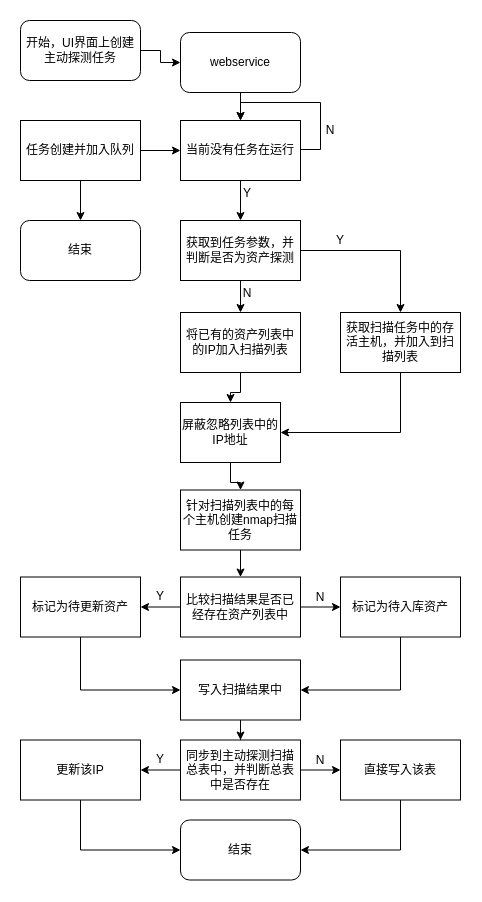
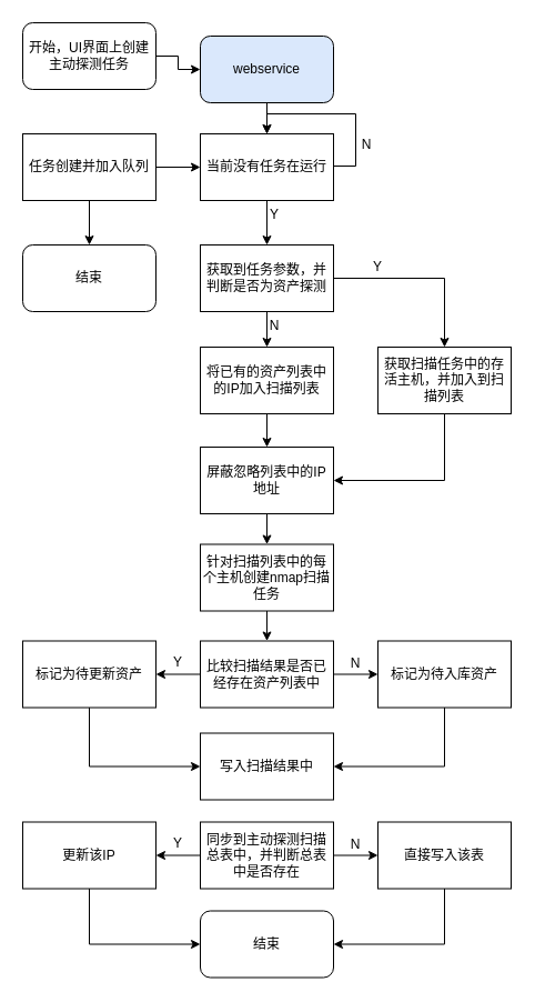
  <mxCell id="0" />
  <mxCell id="1" parent="0" />
  <mxCell id="2" value="" style="edgeStyle=orthogonalEdgeStyle;rounded=0;html=1;jettySize=auto;orthogonalLoop=1;" parent="1" source="3" target="9" edge="1"><mxGeometry relative="1" as="geometry"><mxPoint x="80" y="140" as="targetPoint" /></mxGeometry></mxCell>
  <mxCell id="3" value="开始，UI界面上创建主动探测任务" style="rounded=1;whiteSpace=wrap;html=1;" parent="1" vertex="1"><mxGeometry x="20" y="20" width="120" height="60" as="geometry" /></mxCell>
  <mxCell id="4" style="edgeStyle=orthogonalEdgeStyle;rounded=0;html=1;exitX=0.5;exitY=1;exitDx=0;exitDy=0;entryX=0.5;entryY=0;entryDx=0;entryDy=0;jettySize=auto;orthogonalLoop=1;" parent="1" source="6" target="7" edge="1"><mxGeometry relative="1" as="geometry" /></mxCell>
  <mxCell id="5" style="edgeStyle=orthogonalEdgeStyle;rounded=0;html=1;exitX=1;exitY=0.5;exitDx=0;exitDy=0;entryX=0;entryY=0.5;entryDx=0;entryDy=0;jettySize=auto;orthogonalLoop=1;" parent="1" source="6" target="11" edge="1"><mxGeometry relative="1" as="geometry" /></mxCell>
  <mxCell id="6" value="任务创建并加入队列" style="rounded=0;whiteSpace=wrap;html=1;" parent="1" vertex="1"><mxGeometry x="20" y="120" width="120" height="60" as="geometry" /></mxCell>
  <mxCell id="7" value="结束" style="rounded=1;whiteSpace=wrap;html=1;" parent="1" vertex="1"><mxGeometry x="20" y="220" width="120" height="60" as="geometry" /></mxCell>
  <mxCell id="8" style="edgeStyle=orthogonalEdgeStyle;rounded=0;html=1;exitX=0.5;exitY=1;exitDx=0;exitDy=0;entryX=0.5;entryY=0;entryDx=0;entryDy=0;jettySize=auto;orthogonalLoop=1;" parent="1" source="9" target="11" edge="1"><mxGeometry relative="1" as="geometry" /></mxCell>
- <mxCell id="9" value="webservice" style="rounded=1;whiteSpace=wrap;html=1;" parent="1" vertex="1"><mxGeometry x="180" y="32" width="120" height="60" as="geometry" /></mxCell>
+ <mxCell id="9" value="webservice" style="rounded=1;whiteSpace=wrap;html=1;fillColor=#dae8fc;" parent="1" vertex="1"><mxGeometry x="180" y="32" width="120" height="60" as="geometry" /></mxCell>
  <mxCell id="10" value="" style="edgeStyle=orthogonalEdgeStyle;rounded=0;html=1;jettySize=auto;orthogonalLoop=1;" parent="1" source="11" target="14" edge="1"><mxGeometry relative="1" as="geometry" /></mxCell>
  <mxCell id="11" value="当前没有任务在运行" style="rounded=0;whiteSpace=wrap;html=1;" parent="1" vertex="1"><mxGeometry x="180" y="120" width="120" height="60" as="geometry" /></mxCell>
  <mxCell id="12" value="" style="edgeStyle=orthogonalEdgeStyle;rounded=0;html=1;jettySize=auto;orthogonalLoop=1;" parent="1" source="14" target="16" edge="1"><mxGeometry relative="1" as="geometry" /></mxCell>
  <mxCell id="13" style="edgeStyle=orthogonalEdgeStyle;rounded=0;html=1;exitX=1;exitY=0.5;exitDx=0;exitDy=0;entryX=0.5;entryY=0;entryDx=0;entryDy=0;jettySize=auto;orthogonalLoop=1;" parent="1" source="14" target="36" edge="1"><mxGeometry relative="1" as="geometry" /></mxCell>
  <mxCell id="14" value="获取到任务参数，并判断是否为资产探测" style="rounded=0;whiteSpace=wrap;html=1;" parent="1" vertex="1"><mxGeometry x="180" y="220" width="120" height="60" as="geometry" /></mxCell>
  <mxCell id="15" value="" style="edgeStyle=orthogonalEdgeStyle;rounded=0;html=1;jettySize=auto;orthogonalLoop=1;" parent="1" source="16" target="18" edge="1"><mxGeometry relative="1" as="geometry" /></mxCell>
  <mxCell id="16" value="将已有的资产列表中的IP加入扫描列表" style="rounded=0;whiteSpace=wrap;html=1;" parent="1" vertex="1"><mxGeometry x="180" y="312" width="120" height="60" as="geometry" /></mxCell>
  <mxCell id="17" value="" style="edgeStyle=orthogonalEdgeStyle;rounded=0;html=1;jettySize=auto;orthogonalLoop=1;" parent="1" source="18" target="20" edge="1"><mxGeometry relative="1" as="geometry" /></mxCell>
- <mxCell id="18" value="屏蔽忽略列表中的IP地址" style="rounded=0;whiteSpace=wrap;html=1;" parent="1" vertex="1"><mxGeometry x="180" y="402" width="100" height="60" as="geometry" /></mxCell>
+ <mxCell id="18" value="屏蔽忽略列表中的IP地址" style="rounded=0;whiteSpace=wrap;html=1;" parent="1" vertex="1"><mxGeometry x="180" y="402" width="120" height="60" as="geometry" /></mxCell>
  <mxCell id="19" style="edgeStyle=orthogonalEdgeStyle;rounded=0;html=1;exitX=0.5;exitY=1;exitDx=0;exitDy=0;entryX=0.5;entryY=0;entryDx=0;entryDy=0;jettySize=auto;orthogonalLoop=1;" parent="1" source="20" target="23" edge="1"><mxGeometry relative="1" as="geometry" /></mxCell>
  <mxCell id="20" value="针对扫描列表中的每个主机创建nmap扫描任务" style="rounded=0;whiteSpace=wrap;html=1;" parent="1" vertex="1"><mxGeometry x="180" y="489.5" width="120" height="60" as="geometry" /></mxCell>
  <mxCell id="21" value="" style="edgeStyle=orthogonalEdgeStyle;rounded=0;html=1;jettySize=auto;orthogonalLoop=1;" parent="1" source="23" target="25" edge="1"><mxGeometry relative="1" as="geometry" /></mxCell>
  <mxCell id="22" style="edgeStyle=orthogonalEdgeStyle;rounded=0;html=1;exitX=1;exitY=0.5;exitDx=0;exitDy=0;entryX=0;entryY=0.5;entryDx=0;entryDy=0;jettySize=auto;orthogonalLoop=1;" parent="1" source="23" target="38" edge="1"><mxGeometry relative="1" as="geometry" /></mxCell>
  <mxCell id="23" value="比较扫描结果是否已经存在资产列表中" style="rounded=0;whiteSpace=wrap;html=1;" parent="1" vertex="1"><mxGeometry x="180" y="576.5" width="120" height="60" as="geometry" /></mxCell>
  <mxCell id="24" style="edgeStyle=orthogonalEdgeStyle;rounded=0;html=1;exitX=0.5;exitY=1;exitDx=0;exitDy=0;entryX=0;entryY=0.5;entryDx=0;entryDy=0;jettySize=auto;orthogonalLoop=1;" parent="1" source="25" target="27" edge="1"><mxGeometry relative="1" as="geometry" /></mxCell>
  <mxCell id="25" value="标记为待更新资产" style="rounded=0;whiteSpace=wrap;html=1;" parent="1" vertex="1"><mxGeometry x="20" y="576.5" width="120" height="60" as="geometry" /></mxCell>
- <mxCell id="26" value="" style="edgeStyle=orthogonalEdgeStyle;rounded=0;html=1;jettySize=auto;orthogonalLoop=1;" parent="1" source="27" target="30" edge="1"><mxGeometry relative="1" as="geometry" /></mxCell>
  <mxCell id="27" value="写入扫描结果中" style="rounded=0;whiteSpace=wrap;html=1;" parent="1" vertex="1"><mxGeometry x="180" y="659.5" width="120" height="60" as="geometry" /></mxCell>
  <mxCell id="28" value="" style="edgeStyle=orthogonalEdgeStyle;rounded=0;html=1;jettySize=auto;orthogonalLoop=1;" parent="1" source="30" target="34" edge="1"><mxGeometry relative="1" as="geometry" /></mxCell>
  <mxCell id="29" value="" style="edgeStyle=orthogonalEdgeStyle;rounded=0;html=1;jettySize=auto;orthogonalLoop=1;" parent="1" source="30" target="32" edge="1"><mxGeometry relative="1" as="geometry" /></mxCell>
  <mxCell id="30" value="同步到主动探测扫描总表中，并判断总表中是否存在" style="rounded=0;whiteSpace=wrap;html=1;" parent="1" vertex="1"><mxGeometry x="180" y="739.5" width="120" height="60" as="geometry" /></mxCell>
  <mxCell id="31" style="edgeStyle=orthogonalEdgeStyle;rounded=0;html=1;exitX=0.5;exitY=1;exitDx=0;exitDy=0;entryX=1;entryY=0.5;entryDx=0;entryDy=0;jettySize=auto;orthogonalLoop=1;" parent="1" source="32" target="39" edge="1"><mxGeometry relative="1" as="geometry" /></mxCell>
  <mxCell id="32" value="直接写入该表" style="rounded=0;whiteSpace=wrap;html=1;" parent="1" vertex="1"><mxGeometry x="340" y="739.5" width="120" height="60" as="geometry" /></mxCell>
  <mxCell id="33" style="edgeStyle=orthogonalEdgeStyle;rounded=0;html=1;exitX=0.5;exitY=1;exitDx=0;exitDy=0;entryX=0;entryY=0.5;entryDx=0;entryDy=0;jettySize=auto;orthogonalLoop=1;" parent="1" source="34" target="39" edge="1"><mxGeometry relative="1" as="geometry" /></mxCell>
  <mxCell id="34" value="更新该IP" style="rounded=0;whiteSpace=wrap;html=1;" parent="1" vertex="1"><mxGeometry x="20" y="739.5" width="120" height="60" as="geometry" /></mxCell>
  <mxCell id="35" style="edgeStyle=orthogonalEdgeStyle;rounded=0;html=1;exitX=0.5;exitY=1;exitDx=0;exitDy=0;entryX=1;entryY=0.5;entryDx=0;entryDy=0;jettySize=auto;orthogonalLoop=1;" parent="1" source="36" target="18" edge="1"><mxGeometry relative="1" as="geometry" /></mxCell>
  <mxCell id="36" value="获取扫描任务中的存活主机，并加入到扫描列表" style="rounded=0;whiteSpace=wrap;html=1;" parent="1" vertex="1"><mxGeometry x="340" y="312" width="120" height="60" as="geometry" /></mxCell>
  <mxCell id="37" style="edgeStyle=orthogonalEdgeStyle;rounded=0;html=1;exitX=0.5;exitY=1;exitDx=0;exitDy=0;entryX=1;entryY=0.5;entryDx=0;entryDy=0;jettySize=auto;orthogonalLoop=1;" parent="1" source="38" target="27" edge="1"><mxGeometry relative="1" as="geometry" /></mxCell>
  <mxCell id="38" value="标记为待入库资产" style="rounded=0;whiteSpace=wrap;html=1;" parent="1" vertex="1"><mxGeometry x="340" y="576.5" width="120" height="60" as="geometry" /></mxCell>
  <mxCell id="39" value="结束" style="rounded=1;whiteSpace=wrap;html=1;" parent="1" vertex="1"><mxGeometry x="180" y="819.5" width="120" height="60" as="geometry" /></mxCell>
  <mxCell id="40" style="edgeStyle=orthogonalEdgeStyle;rounded=0;html=1;exitX=1;exitY=0.5;exitDx=0;exitDy=0;entryX=0.5;entryY=0;entryDx=0;entryDy=0;jettySize=auto;orthogonalLoop=1;" parent="1" source="11" target="11" edge="1"><mxGeometry relative="1" as="geometry"><Array as="points"><mxPoint x="320" y="149" /><mxPoint x="320" y="102" /><mxPoint x="240" y="102" /></Array></mxGeometry></mxCell>
  <mxCell id="41" value="Y" style="text;html=1;strokeColor=none;fillColor=none;align=center;verticalAlign=middle;whiteSpace=wrap;rounded=0;" parent="1" vertex="1"><mxGeometry x="226.5" y="183" width="40" height="20" as="geometry" /></mxCell>
  <mxCell id="42" value="N" style="text;html=1;strokeColor=none;fillColor=none;align=center;verticalAlign=middle;whiteSpace=wrap;rounded=0;" parent="1" vertex="1"><mxGeometry x="310" y="120" width="40" height="20" as="geometry" /></mxCell>
  <mxCell id="43" value="Y" style="text;html=1;strokeColor=none;fillColor=none;align=center;verticalAlign=middle;whiteSpace=wrap;rounded=0;" parent="1" vertex="1"><mxGeometry x="320" y="230" width="40" height="20" as="geometry" /></mxCell>
  <mxCell id="44" value="N" style="text;html=1;strokeColor=none;fillColor=none;align=center;verticalAlign=middle;whiteSpace=wrap;rounded=0;" parent="1" vertex="1"><mxGeometry x="226.5" y="283" width="40" height="20" as="geometry" /></mxCell>
  <mxCell id="45" value="N" style="text;html=1;strokeColor=none;fillColor=none;align=center;verticalAlign=middle;whiteSpace=wrap;rounded=0;" parent="1" vertex="1"><mxGeometry x="300" y="586.5" width="40" height="20" as="geometry" /></mxCell>
  <mxCell id="46" value="N" style="text;html=1;strokeColor=none;fillColor=none;align=center;verticalAlign=middle;whiteSpace=wrap;rounded=0;" parent="1" vertex="1"><mxGeometry x="300" y="749.5" width="40" height="20" as="geometry" /></mxCell>
  <mxCell id="47" value="Y" style="text;html=1;strokeColor=none;fillColor=none;align=center;verticalAlign=middle;whiteSpace=wrap;rounded=0;" parent="1" vertex="1"><mxGeometry x="140" y="586.334" width="40" height="20" as="geometry" /></mxCell>
  <mxCell id="48" value="Y" style="text;html=1;strokeColor=none;fillColor=none;align=center;verticalAlign=middle;whiteSpace=wrap;rounded=0;" parent="1" vertex="1"><mxGeometry x="140" y="749.334" width="40" height="20" as="geometry" /></mxCell>
